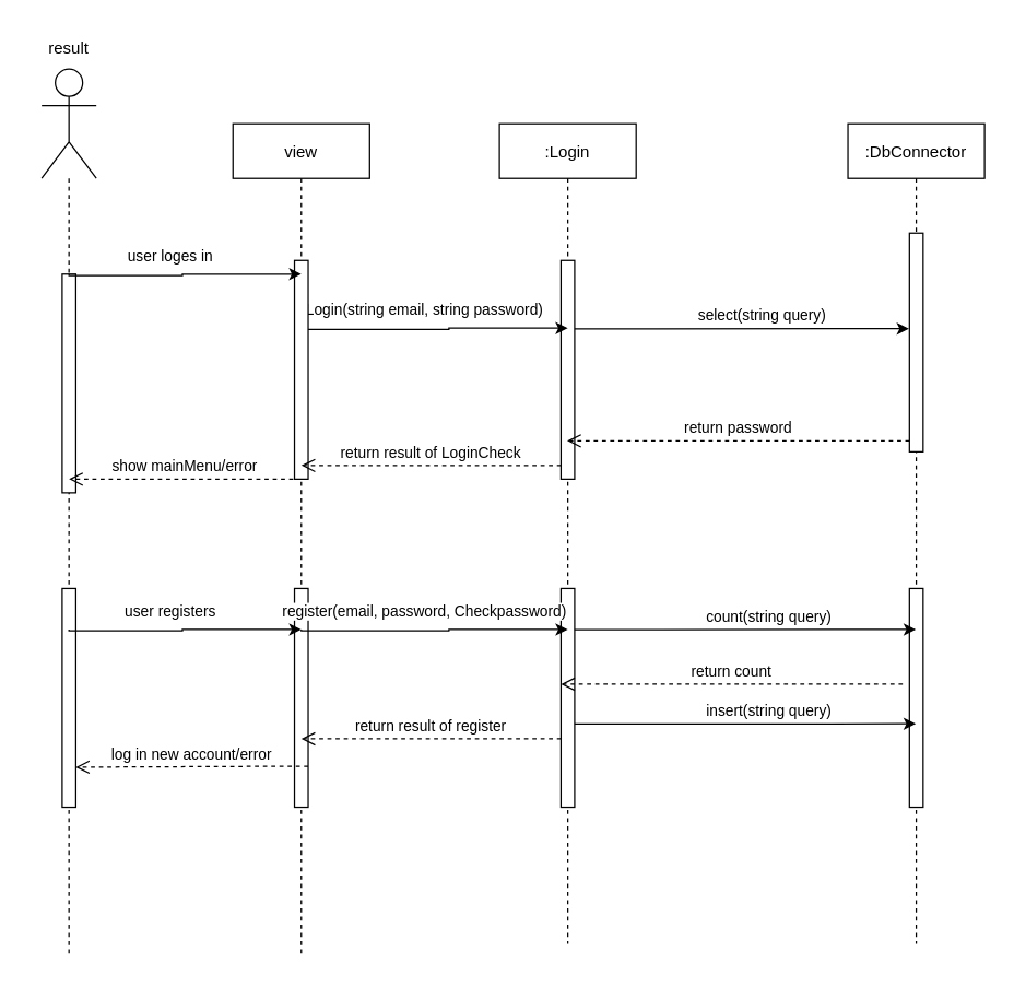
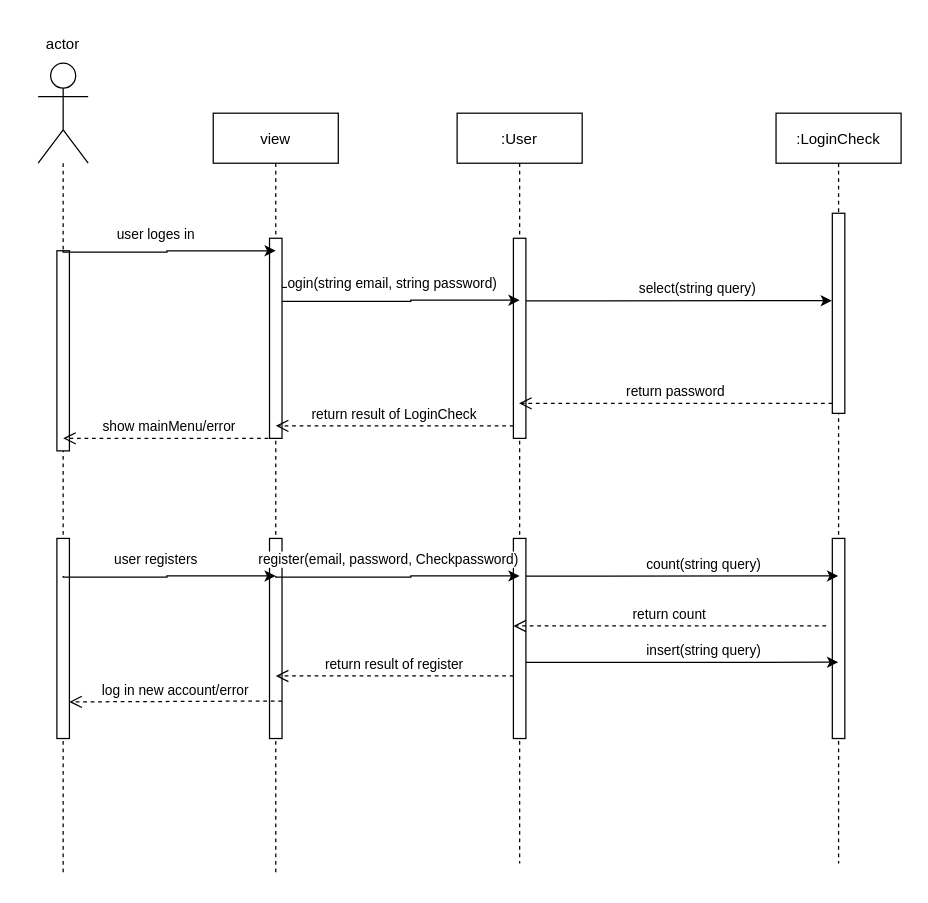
  <mxCell id="0" />
  <mxCell id="1" parent="0" />
  <mxCell id="2" style="edgeStyle=orthogonalEdgeStyle;rounded=0;orthogonalLoop=1;jettySize=auto;html=1;entryX=-0.033;entryY=0.437;entryDx=0;entryDy=0;entryPerimeter=0;" edge="1" parent="1" source="4" target="8"><mxGeometry relative="1" as="geometry"><Array as="points"><mxPoint x="480" y="240" /><mxPoint x="480" y="240" /></Array></mxGeometry></mxCell>
  <mxCell id="3" value="select(string query)" style="edgeLabel;html=1;align=center;verticalAlign=middle;resizable=0;points=[];" vertex="1" connectable="0" parent="2"><mxGeometry x="-0.225" relative="1" as="geometry"><mxPoint x="45" y="-10" as="offset" /></mxGeometry></mxCell>
- <mxCell id="4" value=":Login" style="shape=umlLifeline;perimeter=lifelinePerimeter;container=1;collapsible=0;recursiveResize=0;rounded=0;shadow=0;strokeWidth=1;" parent="1" vertex="1"><mxGeometry x="365" y="90" width="100" height="600" as="geometry" /></mxCell>
+ <mxCell id="4" value=":User" style="shape=umlLifeline;perimeter=lifelinePerimeter;container=1;collapsible=0;recursiveResize=0;rounded=0;shadow=0;strokeWidth=1;" parent="1" vertex="1"><mxGeometry x="365" y="90" width="100" height="600" as="geometry" /></mxCell>
  <mxCell id="5" value="" style="points=[];perimeter=orthogonalPerimeter;rounded=0;shadow=0;strokeWidth=1;" vertex="1" parent="4"><mxGeometry x="45" y="100" width="10" height="160" as="geometry" /></mxCell>
  <mxCell id="6" value="" style="points=[];perimeter=orthogonalPerimeter;rounded=0;shadow=0;strokeWidth=1;" vertex="1" parent="4"><mxGeometry x="45" y="340" width="10" height="160" as="geometry" /></mxCell>
- <mxCell id="7" value=":DbConnector" style="shape=umlLifeline;perimeter=lifelinePerimeter;container=1;collapsible=0;recursiveResize=0;rounded=0;shadow=0;strokeWidth=1;" parent="1" vertex="1"><mxGeometry x="620" y="90" width="100" height="600" as="geometry" /></mxCell>
+ <mxCell id="7" value=":LoginCheck" style="shape=umlLifeline;perimeter=lifelinePerimeter;container=1;collapsible=0;recursiveResize=0;rounded=0;shadow=0;strokeWidth=1;" parent="1" vertex="1"><mxGeometry x="620" y="90" width="100" height="600" as="geometry" /></mxCell>
  <mxCell id="8" value="" style="points=[];perimeter=orthogonalPerimeter;rounded=0;shadow=0;strokeWidth=1;" parent="7" vertex="1"><mxGeometry x="45" y="80" width="10" height="160" as="geometry" /></mxCell>
  <mxCell id="9" value="" style="points=[];perimeter=orthogonalPerimeter;rounded=0;shadow=0;strokeWidth=1;" vertex="1" parent="7"><mxGeometry x="45" y="340" width="10" height="160" as="geometry" /></mxCell>
  <mxCell id="10" value="return password" style="verticalAlign=bottom;endArrow=open;dashed=1;endSize=8;exitX=0;exitY=0.95;shadow=0;strokeWidth=1;" parent="1" source="8" target="4" edge="1"><mxGeometry relative="1" as="geometry"><mxPoint x="495" y="322" as="targetPoint" /></mxGeometry></mxCell>
  <mxCell id="11" value="" style="shape=umlLifeline;participant=umlActor;perimeter=lifelinePerimeter;whiteSpace=wrap;html=1;container=1;collapsible=0;recursiveResize=0;verticalAlign=top;spacingTop=36;outlineConnect=0;size=80;" vertex="1" parent="1"><mxGeometry x="30" y="50" width="40" height="650" as="geometry" /></mxCell>
  <mxCell id="12" value="" style="points=[];perimeter=orthogonalPerimeter;rounded=0;shadow=0;strokeWidth=1;" vertex="1" parent="11"><mxGeometry x="15" y="150" width="10" height="160" as="geometry" /></mxCell>
  <mxCell id="13" value="" style="points=[];perimeter=orthogonalPerimeter;rounded=0;shadow=0;strokeWidth=1;" vertex="1" parent="11"><mxGeometry x="15" y="380" width="10" height="160" as="geometry" /></mxCell>
- <mxCell id="14" value="result&lt;br&gt;" style="text;html=1;strokeColor=none;fillColor=none;align=center;verticalAlign=middle;whiteSpace=wrap;rounded=0;" vertex="1" parent="1"><mxGeometry x="20" y="20" width="60" height="30" as="geometry" /></mxCell>
+ <mxCell id="14" value="actor&lt;br&gt;" style="text;html=1;strokeColor=none;fillColor=none;align=center;verticalAlign=middle;whiteSpace=wrap;rounded=0;" vertex="1" parent="1"><mxGeometry x="20" y="20" width="60" height="30" as="geometry" /></mxCell>
  <mxCell id="15" value="view" style="shape=umlLifeline;perimeter=lifelinePerimeter;container=1;collapsible=0;recursiveResize=0;rounded=0;shadow=0;strokeWidth=1;" vertex="1" parent="1"><mxGeometry x="170" y="90" width="100" height="610" as="geometry" /></mxCell>
  <mxCell id="16" style="edgeStyle=orthogonalEdgeStyle;rounded=0;orthogonalLoop=1;jettySize=auto;html=1;" edge="1" parent="15"><mxGeometry relative="1" as="geometry"><mxPoint x="50" y="149.5" as="sourcePoint" /><mxPoint x="245" y="149.5" as="targetPoint" /><Array as="points"><mxPoint x="158" y="150.5" /></Array></mxGeometry></mxCell>
  <mxCell id="17" value="Login(string email, string password)" style="edgeLabel;html=1;align=center;verticalAlign=middle;resizable=0;points=[];" vertex="1" connectable="0" parent="16"><mxGeometry x="0.321" y="-1" relative="1" as="geometry"><mxPoint x="-39" y="-15" as="offset" /></mxGeometry></mxCell>
  <mxCell id="18" value="show mainMenu/error" style="verticalAlign=bottom;endArrow=open;dashed=1;endSize=8;exitX=0;exitY=0.95;shadow=0;strokeWidth=1;" edge="1" parent="15"><mxGeometry relative="1" as="geometry"><mxPoint x="-120" y="260" as="targetPoint" /><mxPoint x="50.07" y="260.0" as="sourcePoint" /></mxGeometry></mxCell>
  <mxCell id="19" value="" style="points=[];perimeter=orthogonalPerimeter;rounded=0;shadow=0;strokeWidth=1;" vertex="1" parent="15"><mxGeometry x="45" y="100" width="10" height="160" as="geometry" /></mxCell>
  <mxCell id="20" value="" style="points=[];perimeter=orthogonalPerimeter;rounded=0;shadow=0;strokeWidth=1;" vertex="1" parent="15"><mxGeometry x="45" y="340" width="10" height="160" as="geometry" /></mxCell>
  <mxCell id="21" value="log in new account/error" style="verticalAlign=bottom;endArrow=open;dashed=1;endSize=8;exitX=0;exitY=0.95;shadow=0;strokeWidth=1;entryX=0.986;entryY=0.817;entryDx=0;entryDy=0;entryPerimeter=0;" edge="1" parent="15" target="13"><mxGeometry relative="1" as="geometry"><mxPoint x="-135.07" y="470" as="targetPoint" /><mxPoint x="55.0" y="470" as="sourcePoint" /></mxGeometry></mxCell>
  <mxCell id="22" style="edgeStyle=orthogonalEdgeStyle;rounded=0;orthogonalLoop=1;jettySize=auto;html=1;" edge="1" parent="1"><mxGeometry relative="1" as="geometry"><mxPoint x="50" y="200" as="sourcePoint" /><mxPoint x="220" y="200" as="targetPoint" /><Array as="points"><mxPoint x="133" y="201" /></Array></mxGeometry></mxCell>
  <mxCell id="23" value="user loges in" style="edgeLabel;html=1;align=center;verticalAlign=middle;resizable=0;points=[];" vertex="1" connectable="0" parent="22"><mxGeometry x="0.321" y="-1" relative="1" as="geometry"><mxPoint x="-39" y="-15" as="offset" /></mxGeometry></mxCell>
  <mxCell id="24" value="return result of LoginCheck" style="verticalAlign=bottom;endArrow=open;dashed=1;endSize=8;exitX=0;exitY=0.95;shadow=0;strokeWidth=1;" edge="1" parent="1"><mxGeometry relative="1" as="geometry"><mxPoint x="220" y="340" as="targetPoint" /><mxPoint x="410.07" y="340" as="sourcePoint" /></mxGeometry></mxCell>
  <mxCell id="25" style="edgeStyle=orthogonalEdgeStyle;rounded=0;orthogonalLoop=1;jettySize=auto;html=1;" edge="1" parent="1"><mxGeometry relative="1" as="geometry"><mxPoint x="50" y="460" as="sourcePoint" /><mxPoint x="220" y="460" as="targetPoint" /><Array as="points"><mxPoint x="133" y="461" /></Array></mxGeometry></mxCell>
  <mxCell id="26" value="user registers" style="edgeLabel;html=1;align=center;verticalAlign=middle;resizable=0;points=[];" vertex="1" connectable="0" parent="25"><mxGeometry x="0.321" y="-1" relative="1" as="geometry"><mxPoint x="-39" y="-15" as="offset" /></mxGeometry></mxCell>
  <mxCell id="27" style="edgeStyle=orthogonalEdgeStyle;rounded=0;orthogonalLoop=1;jettySize=auto;html=1;" edge="1" parent="1"><mxGeometry relative="1" as="geometry"><mxPoint x="220" y="460" as="sourcePoint" /><mxPoint x="415" y="460" as="targetPoint" /><Array as="points"><mxPoint x="328" y="461" /></Array></mxGeometry></mxCell>
  <mxCell id="28" value="register(email, password, Checkpassword)" style="edgeLabel;html=1;align=center;verticalAlign=middle;resizable=0;points=[];" vertex="1" connectable="0" parent="27"><mxGeometry x="0.321" y="-1" relative="1" as="geometry"><mxPoint x="-39" y="-15" as="offset" /></mxGeometry></mxCell>
  <mxCell id="29" style="edgeStyle=orthogonalEdgeStyle;rounded=0;orthogonalLoop=1;jettySize=auto;html=1;entryX=-0.033;entryY=0.437;entryDx=0;entryDy=0;entryPerimeter=0;" edge="1" parent="1"><mxGeometry relative="1" as="geometry"><mxPoint x="419.999" y="460.109" as="sourcePoint" /><mxPoint x="669.74" y="460" as="targetPoint" /><Array as="points"><mxPoint x="485.07" y="460.08" /><mxPoint x="485.07" y="460.08" /></Array></mxGeometry></mxCell>
  <mxCell id="30" value="count(string query)" style="edgeLabel;html=1;align=center;verticalAlign=middle;resizable=0;points=[];" vertex="1" connectable="0" parent="29"><mxGeometry x="-0.225" relative="1" as="geometry"><mxPoint x="45" y="-10" as="offset" /></mxGeometry></mxCell>
  <mxCell id="31" value="return count" style="verticalAlign=bottom;endArrow=open;dashed=1;endSize=8;exitX=0;exitY=0.95;shadow=0;strokeWidth=1;" edge="1" parent="1"><mxGeometry relative="1" as="geometry"><mxPoint x="409.999" y="500" as="targetPoint" /><mxPoint x="660.07" y="500" as="sourcePoint" /></mxGeometry></mxCell>
  <mxCell id="32" style="edgeStyle=orthogonalEdgeStyle;rounded=0;orthogonalLoop=1;jettySize=auto;html=1;entryX=-0.033;entryY=0.437;entryDx=0;entryDy=0;entryPerimeter=0;" edge="1" parent="1"><mxGeometry relative="1" as="geometry"><mxPoint x="419.999" y="529.109" as="sourcePoint" /><mxPoint x="669.74" y="529" as="targetPoint" /><Array as="points"><mxPoint x="485.07" y="529.08" /><mxPoint x="485.07" y="529.08" /></Array></mxGeometry></mxCell>
  <mxCell id="33" value="insert(string query)" style="edgeLabel;html=1;align=center;verticalAlign=middle;resizable=0;points=[];" vertex="1" connectable="0" parent="32"><mxGeometry x="-0.225" relative="1" as="geometry"><mxPoint x="45" y="-10" as="offset" /></mxGeometry></mxCell>
  <mxCell id="34" value="return result of register" style="verticalAlign=bottom;endArrow=open;dashed=1;endSize=8;exitX=0;exitY=0.95;shadow=0;strokeWidth=1;" edge="1" parent="1"><mxGeometry relative="1" as="geometry"><mxPoint x="220" y="540" as="targetPoint" /><mxPoint x="410.07" y="540" as="sourcePoint" /></mxGeometry></mxCell>
